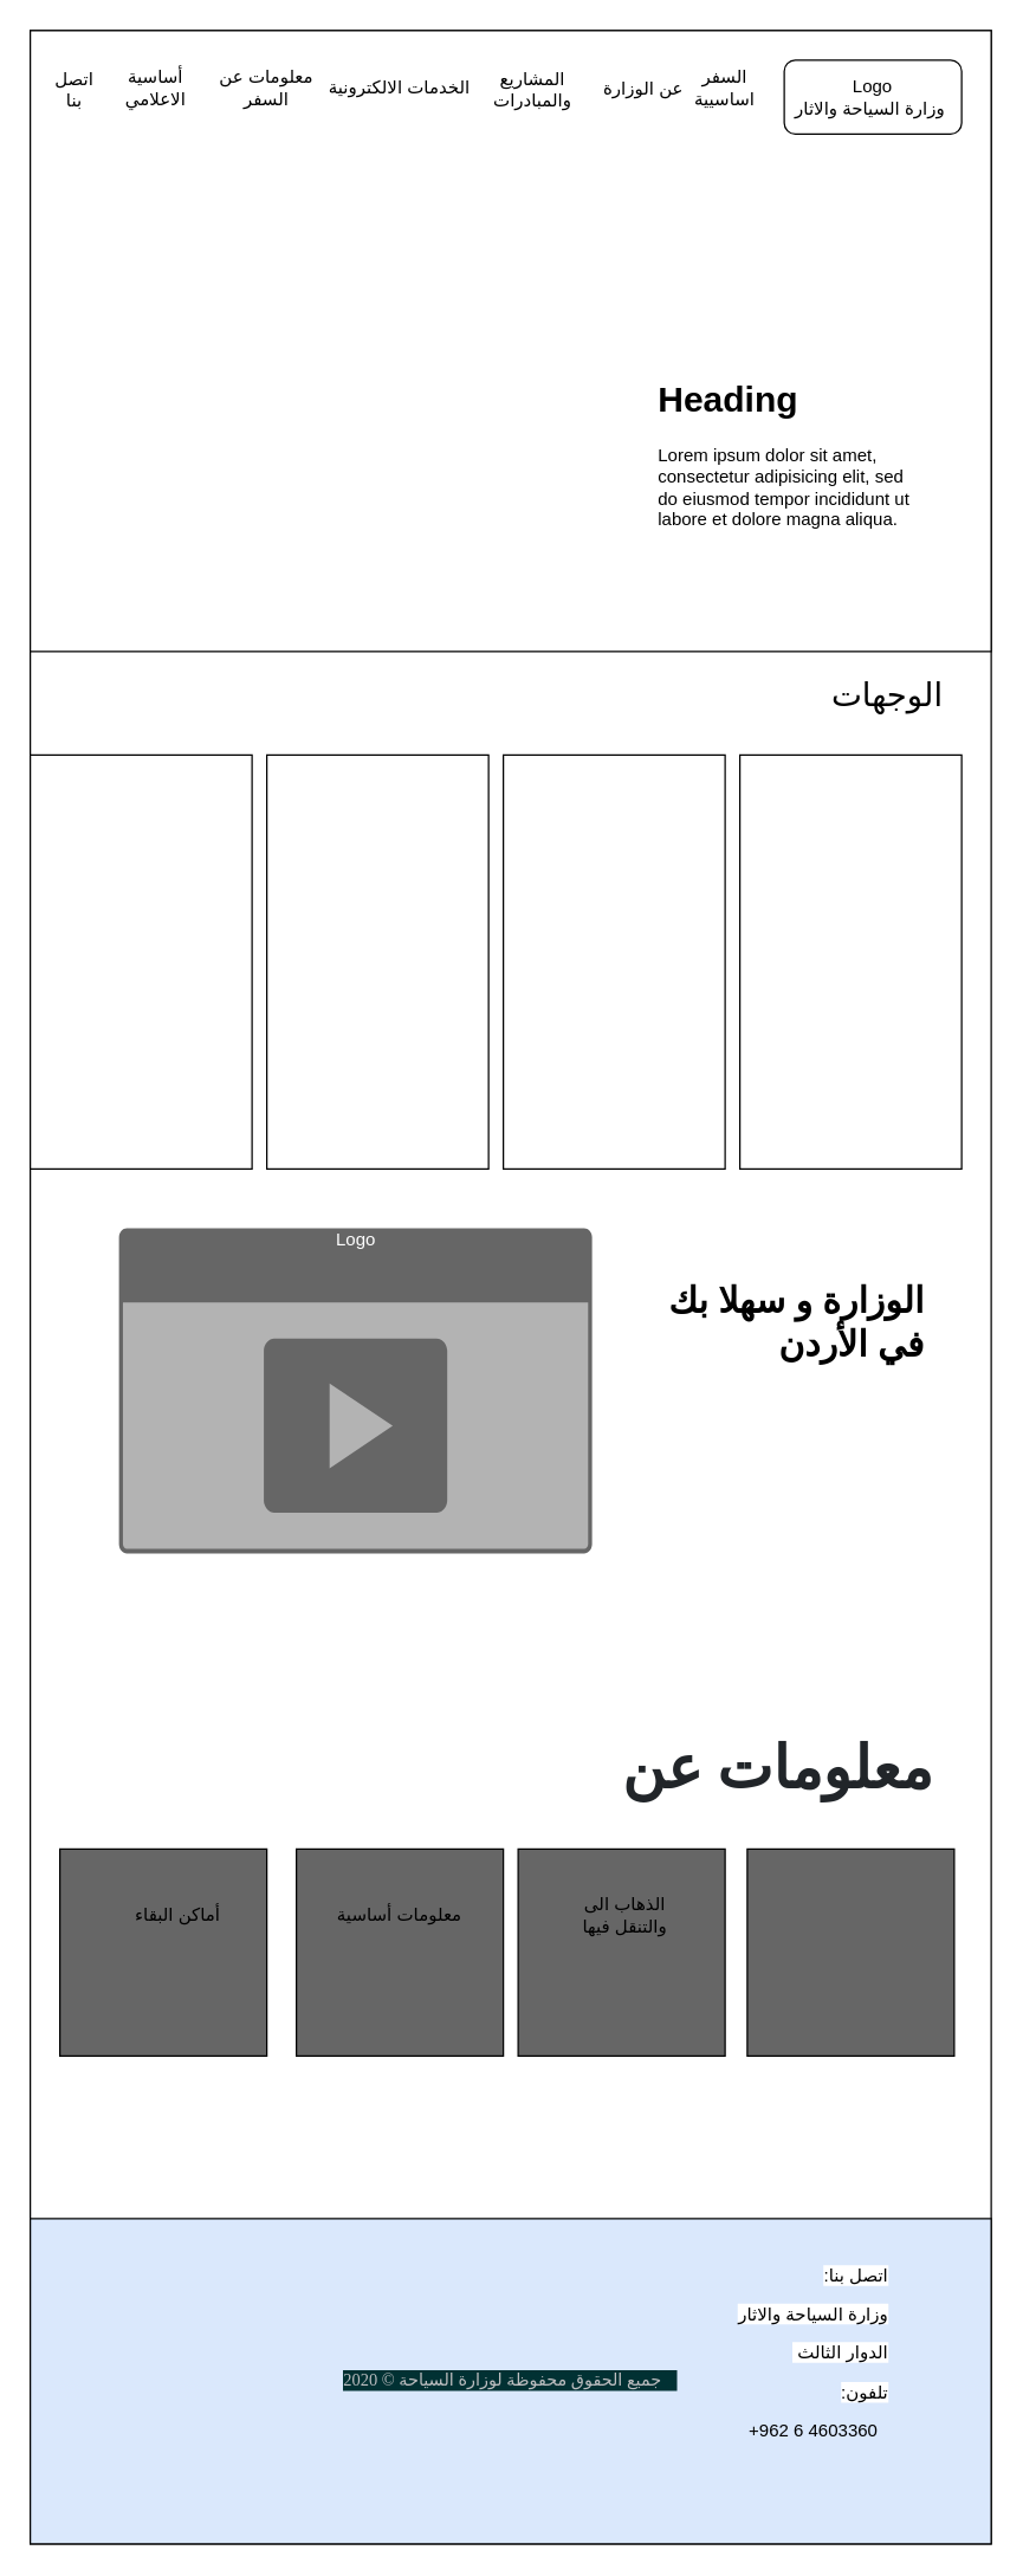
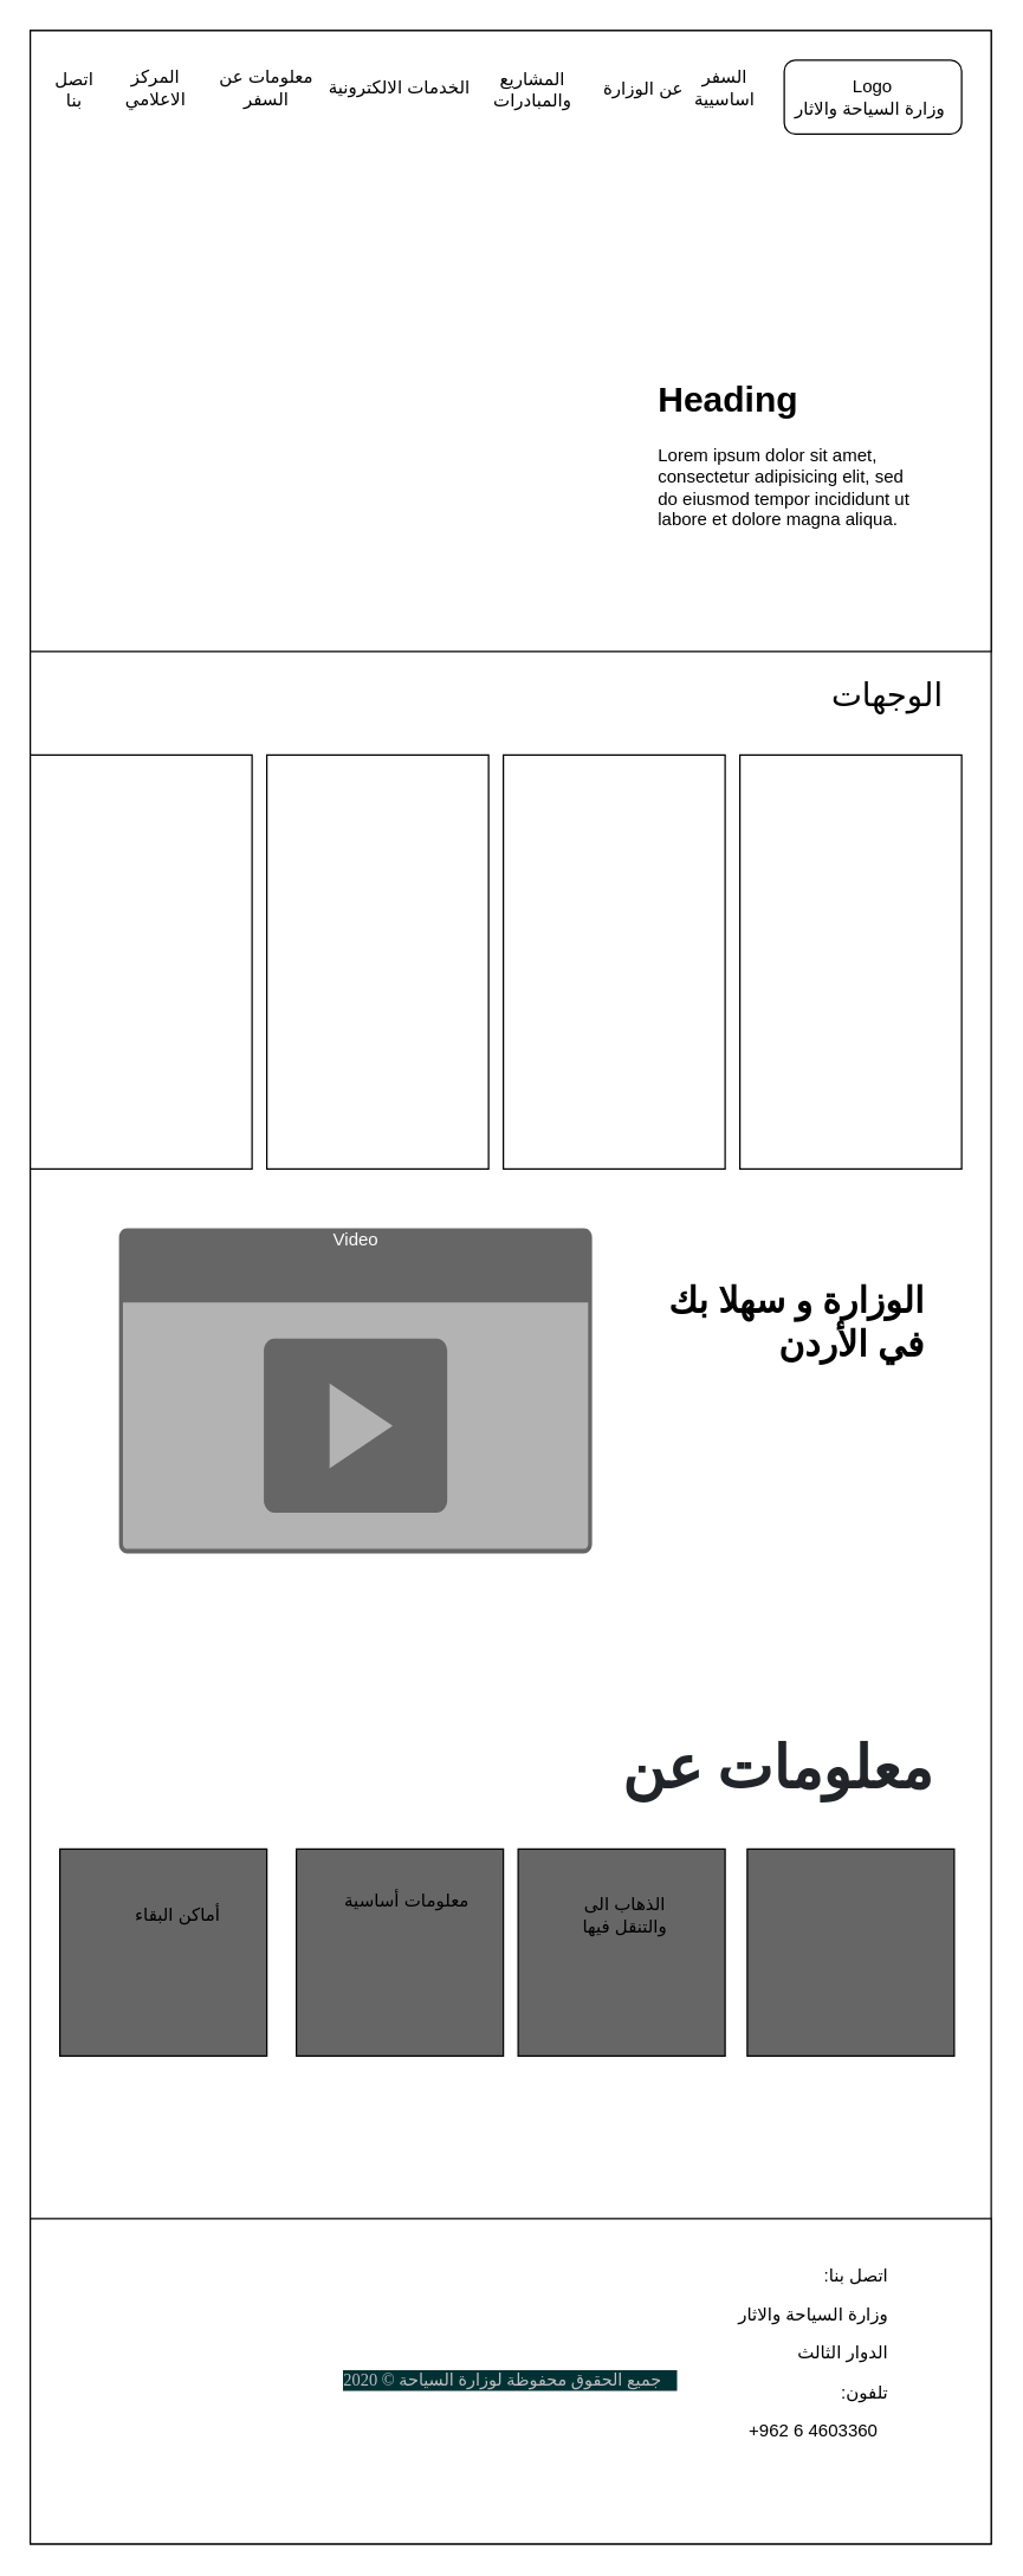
  <mxCell id="0" />
  <mxCell id="1" parent="0" />
  <mxCell id="2" value="" style="rounded=0;whiteSpace=wrap;html=1;" vertex="1" parent="1"><mxGeometry x="20" y="20" width="650" height="1700" as="geometry" /></mxCell>
  <mxCell id="3" value="&lt;font style=&quot;font-size: 22px&quot;&gt;الوجهات&lt;/font&gt;" style="text;html=1;strokeColor=none;fillColor=none;align=center;verticalAlign=middle;whiteSpace=wrap;rounded=0;" vertex="1" parent="1"><mxGeometry x="580" y="460" width="40" height="20" as="geometry" /></mxCell>
  <mxCell id="4" value="" style="rounded=0;whiteSpace=wrap;html=1;" vertex="1" parent="1"><mxGeometry x="500" y="510" width="150" height="280" as="geometry" /></mxCell>
  <mxCell id="5" value="" style="rounded=0;whiteSpace=wrap;html=1;" vertex="1" parent="1"><mxGeometry x="340" y="510" width="150" height="280" as="geometry" /></mxCell>
  <mxCell id="6" value="" style="rounded=0;whiteSpace=wrap;html=1;" vertex="1" parent="1"><mxGeometry x="180" y="510" width="150" height="280" as="geometry" /></mxCell>
  <mxCell id="7" value="" style="rounded=0;whiteSpace=wrap;html=1;" vertex="1" parent="1"><mxGeometry x="20" y="510" width="150" height="280" as="geometry" /></mxCell>
  <mxCell id="8" value="" style="rounded=0;whiteSpace=wrap;html=1;" vertex="1" parent="1"><mxGeometry x="20" y="20" width="650" height="420" as="geometry" /></mxCell>
  <mxCell id="9" value="Logo&lt;br&gt;وزارة السياحة والاثار&amp;nbsp;" style="rounded=1;whiteSpace=wrap;html=1;" vertex="1" parent="1"><mxGeometry x="530" y="40" width="120" height="50" as="geometry" /></mxCell>
  <mxCell id="10" value="السفر اساسيية" style="text;html=1;strokeColor=none;fillColor=none;align=center;verticalAlign=middle;whiteSpace=wrap;rounded=0;" vertex="1" parent="1"><mxGeometry x="460" y="48.5" width="60" height="20" as="geometry" /></mxCell>
  <mxCell id="11" value="عن الوزارة" style="text;html=1;strokeColor=none;fillColor=none;align=center;verticalAlign=middle;whiteSpace=wrap;rounded=0;" vertex="1" parent="1"><mxGeometry x="400" y="50" width="70" height="20" as="geometry" /></mxCell>
  <mxCell id="12" value="المشاريع والمبادرات" style="text;html=1;strokeColor=none;fillColor=none;align=center;verticalAlign=middle;whiteSpace=wrap;rounded=0;" vertex="1" parent="1"><mxGeometry x="310" y="54.5" width="100" height="11" as="geometry" /></mxCell>
  <mxCell id="13" value="الخدمات الالكترونية" style="text;html=1;strokeColor=none;fillColor=none;align=center;verticalAlign=middle;whiteSpace=wrap;rounded=0;" vertex="1" parent="1"><mxGeometry x="210" y="48.5" width="120" height="20" as="geometry" /></mxCell>
  <mxCell id="14" value="معلومات عن السفر" style="text;html=1;strokeColor=none;fillColor=none;align=center;verticalAlign=middle;whiteSpace=wrap;rounded=0;" vertex="1" parent="1"><mxGeometry x="140" y="48.5" width="80" height="20" as="geometry" /></mxCell>
- <mxCell id="15" value="أساسية الاعلامي" style="text;html=1;strokeColor=none;fillColor=none;align=center;verticalAlign=middle;whiteSpace=wrap;rounded=0;" vertex="1" parent="1"><mxGeometry x="70" y="48.5" width="70" height="20" as="geometry" /></mxCell>
+ <mxCell id="15" value="المركز الاعلامي" style="text;html=1;strokeColor=none;fillColor=none;align=center;verticalAlign=middle;whiteSpace=wrap;rounded=0;" vertex="1" parent="1"><mxGeometry x="70" y="48.5" width="70" height="20" as="geometry" /></mxCell>
  <mxCell id="16" value="اتصل بنا" style="text;html=1;strokeColor=none;fillColor=none;align=center;verticalAlign=middle;whiteSpace=wrap;rounded=0;" vertex="1" parent="1"><mxGeometry x="30" y="50" width="40" height="20" as="geometry" /></mxCell>
  <mxCell id="17" value="&lt;h1&gt;Heading&lt;/h1&gt;&lt;p&gt;Lorem ipsum dolor sit amet, consectetur adipisicing elit, sed do eiusmod tempor incididunt ut labore et dolore magna aliqua.&lt;/p&gt;" style="text;html=1;strokeColor=none;fillColor=none;spacing=5;spacingTop=-20;whiteSpace=wrap;overflow=hidden;rounded=0;" vertex="1" parent="1"><mxGeometry x="440" y="250" width="190" height="120" as="geometry" /></mxCell>
  <mxCell id="18" value="&lt;h1&gt;الوزارة و سهلا بك في الأردن&lt;/h1&gt;" style="text;html=1;strokeColor=none;fillColor=none;spacing=5;spacingTop=-20;whiteSpace=wrap;overflow=hidden;rounded=0;align=right;" vertex="1" parent="1"><mxGeometry x="440" y="860" width="190" height="120" as="geometry" /></mxCell>
- <mxCell id="19" value="Logo" style="html=1;strokeColor=none;labelPosition=center;verticalLabelPosition=middle;verticalAlign=top;align=center;fontSize=12;outlineConnect=0;spacingTop=-6;fontColor=#FFFFFF;shape=mxgraph.sitemap.video;fillColor=#666666;" vertex="1" parent="1"><mxGeometry x="80" y="830" width="320" height="220" as="geometry" /></mxCell>
+ <mxCell id="19" value="Video" style="html=1;strokeColor=none;labelPosition=center;verticalLabelPosition=middle;verticalAlign=top;align=center;fontSize=12;outlineConnect=0;spacingTop=-6;fontColor=#FFFFFF;shape=mxgraph.sitemap.video;fillColor=#666666;" vertex="1" parent="1"><mxGeometry x="80" y="830" width="320" height="220" as="geometry" /></mxCell>
  <mxCell id="20" value="&lt;h1 class=&quot;article&quot; style=&quot;box-sizing: border-box ; margin: 22px 18px ; line-height: 1.2 ; font-size: 2.5rem ; text-align: right ; padding: 0px 8px ; font-family: &amp;#34;cairo&amp;#34; ; color: rgb(33 , 37 , 41)&quot;&gt;معلومات عن السفر&lt;/h1&gt;&lt;h1&gt;&lt;br&gt;&lt;/h1&gt;" style="text;html=1;strokeColor=none;fillColor=none;spacing=5;spacingTop=-20;whiteSpace=wrap;overflow=hidden;rounded=0;" vertex="1" parent="1"><mxGeometry x="320" y="1160" width="340" height="60" as="geometry" /></mxCell>
  <mxCell id="21" value="" style="whiteSpace=wrap;html=1;aspect=fixed;fillColor=#666666;" vertex="1" parent="1"><mxGeometry x="505" y="1250" width="140" height="140" as="geometry" /></mxCell>
  <mxCell id="22" value="" style="whiteSpace=wrap;html=1;aspect=fixed;fillColor=#666666;" vertex="1" parent="1"><mxGeometry x="40" y="1250" width="140" height="140" as="geometry" /></mxCell>
  <mxCell id="23" value="" style="whiteSpace=wrap;html=1;aspect=fixed;fillColor=#666666;" vertex="1" parent="1"><mxGeometry x="200" y="1250" width="140" height="140" as="geometry" /></mxCell>
  <mxCell id="24" value="" style="whiteSpace=wrap;html=1;aspect=fixed;fillColor=#666666;" vertex="1" parent="1"><mxGeometry x="350" y="1250" width="140" height="140" as="geometry" /></mxCell>
  <mxCell id="25" value="الذهاب الى والتنقل فيها" style="text;html=1;strokeColor=none;fillColor=none;align=center;verticalAlign=middle;whiteSpace=wrap;rounded=0;" vertex="1" parent="1"><mxGeometry x="375" y="1285" width="95" height="20" as="geometry" /></mxCell>
- <mxCell id="26" value="معلومات أساسية" style="text;html=1;strokeColor=none;fillColor=none;align=center;verticalAlign=middle;whiteSpace=wrap;rounded=0;" vertex="1" parent="1"><mxGeometry x="210" y="1285" width="120" height="20" as="geometry" /></mxCell>
+ <mxCell id="26" value="معلومات أساسية" style="text;html=1;strokeColor=none;fillColor=none;align=center;verticalAlign=middle;whiteSpace=wrap;rounded=0;" vertex="1" parent="1"><mxGeometry x="215" y="1275" width="120" height="20" as="geometry" /></mxCell>
  <mxCell id="27" value="أماكن البقاء" style="text;html=1;strokeColor=none;fillColor=none;align=center;verticalAlign=middle;whiteSpace=wrap;rounded=0;" vertex="1" parent="1"><mxGeometry x="70" y="1285" width="100" height="20" as="geometry" /></mxCell>
- <mxCell id="28" value="&lt;div class=&quot;sct-copyright&quot; style=&quot;box-sizing: border-box ; color: rgb(189 , 190 , 192) ; float: right ; padding-left: 0px ; padding-right: 0.9em ; font-family: &amp;#34;newfont&amp;#34; ; font-size: 11.52px ; text-align: left ; background-color: rgb(1 , 49 , 51)&quot;&gt;جميع الحقوق محفوظة لوزارة السياحة ©&amp;nbsp;2020&lt;/div&gt;&lt;div&gt;&lt;br&gt;&lt;/div&gt;" style="rounded=0;whiteSpace=wrap;html=1;fillColor=#dae8fc;" vertex="1" parent="1"><mxGeometry x="20" y="1500" width="650" height="220" as="geometry" /></mxCell>
+ <mxCell id="28" value="&lt;div class=&quot;sct-copyright&quot; style=&quot;box-sizing: border-box ; color: rgb(189 , 190 , 192) ; float: right ; padding-left: 0px ; padding-right: 0.9em ; font-family: &amp;#34;newfont&amp;#34; ; font-size: 11.52px ; text-align: left ; background-color: rgb(1 , 49 , 51)&quot;&gt;جميع الحقوق محفوظة لوزارة السياحة ©&amp;nbsp;2020&lt;/div&gt;&lt;div&gt;&lt;br&gt;&lt;/div&gt;" style="rounded=0;whiteSpace=wrap;html=1;" vertex="1" parent="1"><mxGeometry x="20" y="1500" width="650" height="220" as="geometry" /></mxCell>
  <mxCell id="29" value="&lt;p class=&quot;MsoNormal&quot; align=&quot;right&quot; style=&quot;text-align: right&quot;&gt;&lt;span lang=&quot;AR-SA&quot; dir=&quot;RTL&quot; style=&quot;font-family: &amp;#34;arial&amp;#34; , sans-serif&quot;&gt;&lt;span style=&quot;background-color: rgb(255 , 255 , 255)&quot;&gt;اتصل بنا:&lt;/span&gt;&lt;span style=&quot;background-color: yellow&quot;&gt;&lt;/span&gt;&lt;/span&gt;&lt;/p&gt;&lt;p class=&quot;MsoNormal&quot; align=&quot;right&quot; style=&quot;text-align: right&quot;&gt;&lt;span lang=&quot;AR-SA&quot; dir=&quot;RTL&quot; style=&quot;font-family: &amp;#34;arial&amp;#34; , sans-serif&quot;&gt;&lt;span style=&quot;background-color: rgb(255 , 255 , 255)&quot;&gt;وزارة السياحة والاثار&lt;/span&gt;&lt;/span&gt;&lt;/p&gt;&lt;p class=&quot;MsoNormal&quot; align=&quot;right&quot; style=&quot;text-align: right&quot;&gt;&lt;span lang=&quot;AR-SA&quot; dir=&quot;RTL&quot; style=&quot;font-family: &amp;#34;arial&amp;#34; , sans-serif&quot;&gt;&lt;span style=&quot;background-color: rgb(255 , 255 , 255)&quot;&gt;الدوار الثالث&amp;nbsp;&lt;/span&gt;&lt;/span&gt;&lt;/p&gt;&lt;p class=&quot;MsoNormal&quot; align=&quot;right&quot; style=&quot;text-align: right&quot;&gt;&lt;span lang=&quot;AR-SA&quot; dir=&quot;RTL&quot; style=&quot;font-family: &amp;#34;arial&amp;#34; , sans-serif&quot;&gt;&lt;span style=&quot;background-color: rgb(255 , 255 , 255)&quot;&gt;تلفون:&lt;/span&gt;&lt;/span&gt;&lt;/p&gt;&lt;span style=&quot;line-height: 107% ; font-family: &amp;#34;arial&amp;#34; , sans-serif&quot;&gt;&lt;font style=&quot;font-size: 12px&quot;&gt;+962 6 4603360&lt;/font&gt;&lt;/span&gt;" style="text;html=1;strokeColor=none;fillColor=none;align=center;verticalAlign=middle;whiteSpace=wrap;rounded=0;" vertex="1" parent="1"><mxGeometry x="470" y="1520" width="160" height="130" as="geometry" /></mxCell>
